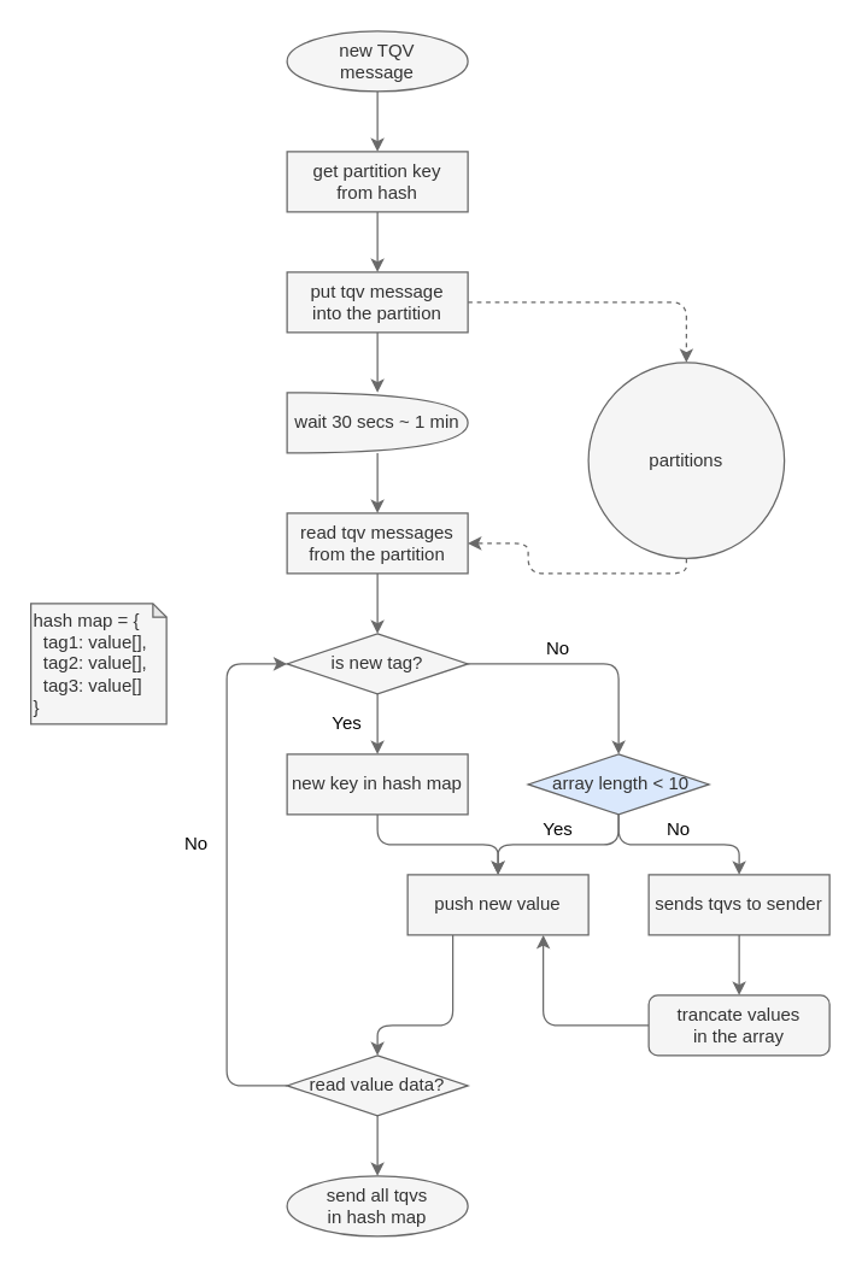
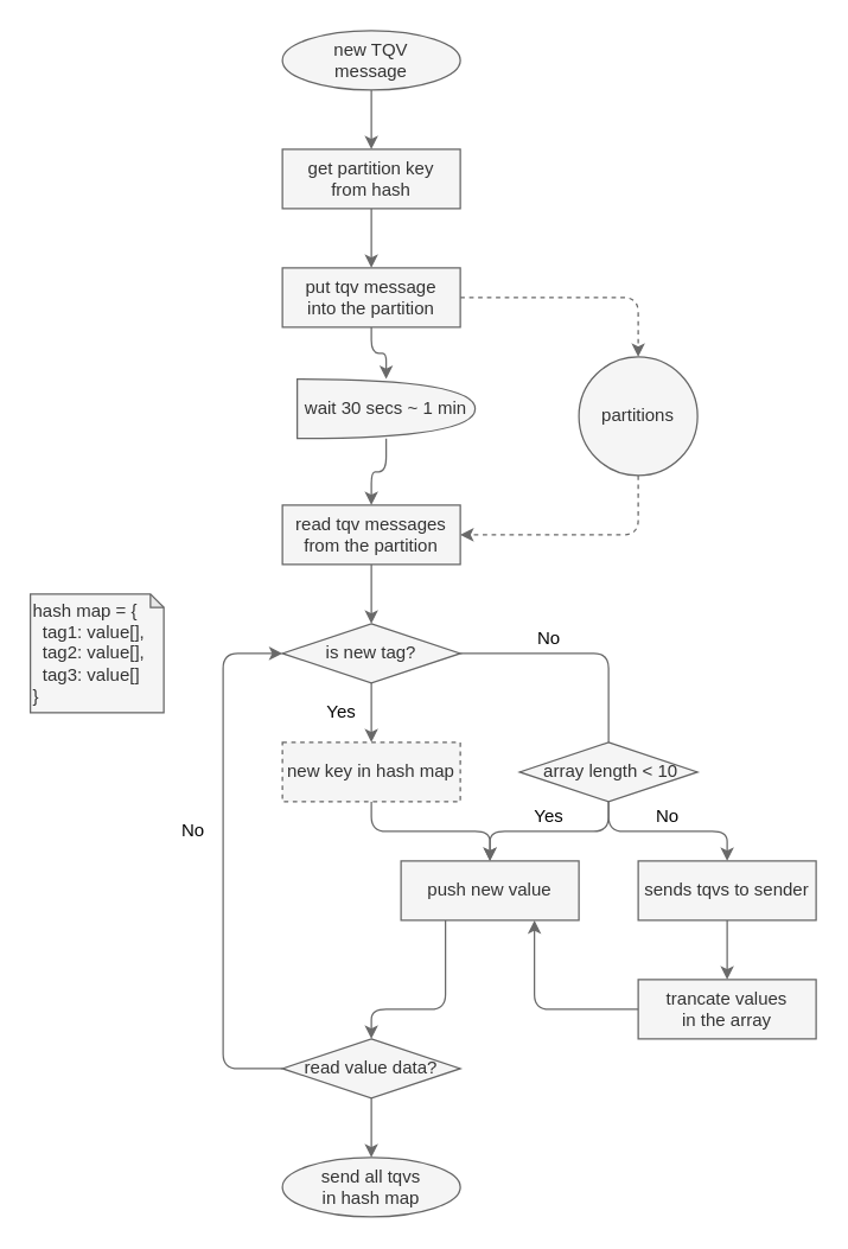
  <mxCell id="0" />
  <mxCell id="1" parent="0" />
  <mxCell id="2" style="edgeStyle=none;html=1;entryX=0.5;entryY=0;entryDx=0;entryDy=0;strokeColor=#696969;" edge="1" parent="1" source="3" target="5"><mxGeometry relative="1" as="geometry" /></mxCell>
  <mxCell id="3" value="new TQV&lt;br&gt;message" style="ellipse;whiteSpace=wrap;html=1;fillColor=#f5f5f5;fontColor=#333333;strokeColor=#666666;" vertex="1" parent="1"><mxGeometry x="190" y="20" width="120" height="40" as="geometry" /></mxCell>
  <mxCell id="4" style="edgeStyle=none;html=1;entryX=0.5;entryY=0;entryDx=0;entryDy=0;strokeColor=#696969;" edge="1" parent="1" source="5" target="8"><mxGeometry relative="1" as="geometry" /></mxCell>
  <mxCell id="5" value="get partition key&lt;br&gt;from hash" style="rounded=0;whiteSpace=wrap;html=1;fillColor=#f5f5f5;fontColor=#333333;strokeColor=#666666;" vertex="1" parent="1"><mxGeometry x="190" y="100" width="120" height="40" as="geometry" /></mxCell>
  <mxCell id="6" style="edgeStyle=orthogonalEdgeStyle;html=1;entryX=0.5;entryY=0;entryDx=0;entryDy=0;strokeColor=#696969;dashed=1;" edge="1" parent="1" source="8" target="14"><mxGeometry relative="1" as="geometry" /></mxCell>
  <mxCell id="7" style="edgeStyle=orthogonalEdgeStyle;html=1;strokeColor=#696969;" edge="1" parent="1" source="8" target="10"><mxGeometry relative="1" as="geometry" /></mxCell>
  <mxCell id="8" value="put tqv message&lt;br&gt;into the partition" style="rounded=0;whiteSpace=wrap;html=1;fillColor=#f5f5f5;fontColor=#333333;strokeColor=#666666;" vertex="1" parent="1"><mxGeometry x="190" y="180" width="120" height="40" as="geometry" /></mxCell>
  <mxCell id="9" style="edgeStyle=orthogonalEdgeStyle;html=1;entryX=0.5;entryY=0;entryDx=0;entryDy=0;strokeColor=#696969;" edge="1" parent="1" source="10" target="12"><mxGeometry relative="1" as="geometry" /></mxCell>
- <mxCell id="10" value="wait 30 secs ~ 1 min" style="shape=or;whiteSpace=wrap;html=1;fillColor=#f5f5f5;fontColor=#333333;strokeColor=#666666;" vertex="1" parent="1"><mxGeometry x="190" y="260" width="120" height="40" as="geometry" /></mxCell>
+ <mxCell id="10" value="wait 30 secs ~ 1 min" style="shape=or;whiteSpace=wrap;html=1;fillColor=#f5f5f5;fontColor=#333333;strokeColor=#666666;" vertex="1" parent="1"><mxGeometry x="200" y="255" width="120" height="40" as="geometry" /></mxCell>
  <mxCell id="11" style="edgeStyle=orthogonalEdgeStyle;html=1;entryX=0.5;entryY=0;entryDx=0;entryDy=0;labelBackgroundColor=#18141D;strokeColor=#696969;fontColor=#050505;" edge="1" parent="1" source="12" target="17"><mxGeometry relative="1" as="geometry" /></mxCell>
  <mxCell id="12" value="read tqv messages&lt;br&gt;from the partition" style="rounded=0;whiteSpace=wrap;html=1;fillColor=#f5f5f5;fontColor=#333333;strokeColor=#666666;" vertex="1" parent="1"><mxGeometry x="190" y="340" width="120" height="40" as="geometry" /></mxCell>
  <mxCell id="13" style="edgeStyle=orthogonalEdgeStyle;html=1;entryX=1;entryY=0.5;entryDx=0;entryDy=0;strokeColor=#696969;exitX=0.5;exitY=1;exitDx=0;exitDy=0;dashed=1;" edge="1" parent="1" source="14" target="12"><mxGeometry relative="1" as="geometry" /></mxCell>
- <mxCell id="14" value="partitions" style="ellipse;whiteSpace=wrap;html=1;aspect=fixed;fillColor=#f5f5f5;fontColor=#333333;strokeColor=#666666;" vertex="1" parent="1"><mxGeometry x="390" y="240" width="130" height="130" as="geometry" /></mxCell>
+ <mxCell id="14" value="partitions" style="ellipse;whiteSpace=wrap;html=1;aspect=fixed;fillColor=#f5f5f5;fontColor=#333333;strokeColor=#666666;" vertex="1" parent="1"><mxGeometry x="390" y="240" width="80" height="80" as="geometry" /></mxCell>
  <mxCell id="15" style="edgeStyle=orthogonalEdgeStyle;html=1;entryX=0.5;entryY=0;entryDx=0;entryDy=0;labelBackgroundColor=#18141D;strokeColor=#696969;fontColor=#050505;" edge="1" parent="1" source="17" target="19"><mxGeometry relative="1" as="geometry" /></mxCell>
- <mxCell id="16" style="edgeStyle=orthogonalEdgeStyle;html=1;entryX=0.5;entryY=0;entryDx=0;entryDy=0;labelBackgroundColor=#18141D;strokeColor=#696969;fontColor=#050505;" edge="1" parent="1" source="17" target="24"><mxGeometry relative="1" as="geometry"><mxPoint x="410" y="500" as="targetPoint" /></mxGeometry></mxCell>
+ <mxCell id="16" style="edgeStyle=orthogonalEdgeStyle;html=1;entryX=0.5;entryY=0;entryDx=0;entryDy=0;labelBackgroundColor=#18141D;strokeColor=#696969;fontColor=#050505;endArrow=none;" edge="1" parent="1" source="17" target="24"><mxGeometry relative="1" as="geometry"><mxPoint x="410" y="500" as="targetPoint" /></mxGeometry></mxCell>
  <mxCell id="17" value="is new tag?" style="rhombus;whiteSpace=wrap;html=1;fontColor=#333333;fillColor=#f5f5f5;strokeColor=#666666;" vertex="1" parent="1"><mxGeometry x="190" y="420" width="120" height="40" as="geometry" /></mxCell>
  <mxCell id="18" style="edgeStyle=orthogonalEdgeStyle;html=1;entryX=0.5;entryY=0;entryDx=0;entryDy=0;labelBackgroundColor=#18141D;strokeColor=#696969;fontColor=#050505;" edge="1" parent="1" source="19" target="26"><mxGeometry relative="1" as="geometry" /></mxCell>
- <mxCell id="19" value="new key in hash map" style="rounded=0;whiteSpace=wrap;html=1;fillColor=#f5f5f5;fontColor=#333333;strokeColor=#666666;" vertex="1" parent="1"><mxGeometry x="190" y="500" width="120" height="40" as="geometry" /></mxCell>
+ <mxCell id="19" value="new key in hash map" style="rounded=0;whiteSpace=wrap;html=1;fillColor=#f5f5f5;fontColor=#333333;strokeColor=#666666;dashed=1;" vertex="1" parent="1"><mxGeometry x="190" y="500" width="120" height="40" as="geometry" /></mxCell>
  <mxCell id="20" value="Yes" style="text;html=1;strokeColor=none;fillColor=none;align=center;verticalAlign=middle;whiteSpace=wrap;rounded=0;fontColor=#050505;" vertex="1" parent="1"><mxGeometry x="200" y="470" width="60" height="20" as="geometry" /></mxCell>
  <mxCell id="21" value="hash map = {&lt;br&gt;&amp;nbsp; tag1: value[],&lt;br&gt;&amp;nbsp; tag2: value[],&lt;br&gt;&amp;nbsp; tag3: value[]&lt;br&gt;}" style="shape=note;whiteSpace=wrap;html=1;backgroundOutline=1;darkOpacity=0.05;fontColor=#333333;fillColor=#f5f5f5;strokeColor=#666666;align=left;size=9;" vertex="1" parent="1"><mxGeometry x="20" y="400" width="90" height="80" as="geometry" /></mxCell>
  <mxCell id="22" style="edgeStyle=orthogonalEdgeStyle;html=1;entryX=0.5;entryY=0;entryDx=0;entryDy=0;labelBackgroundColor=#18141D;strokeColor=#696969;fontColor=#050505;" edge="1" parent="1" source="24" target="26"><mxGeometry relative="1" as="geometry" /></mxCell>
  <mxCell id="23" style="edgeStyle=orthogonalEdgeStyle;html=1;entryX=0.5;entryY=0;entryDx=0;entryDy=0;labelBackgroundColor=#18141D;strokeColor=#696969;fontColor=#050505;exitX=0.5;exitY=1;exitDx=0;exitDy=0;" edge="1" parent="1" source="24" target="30"><mxGeometry relative="1" as="geometry" /></mxCell>
- <mxCell id="24" value="&amp;nbsp;array length &amp;lt; 10" style="rhombus;whiteSpace=wrap;html=1;fontColor=#333333;fillColor=#dae8fc;strokeColor=#666666;" vertex="1" parent="1"><mxGeometry x="350" y="500" width="120" height="40" as="geometry" /></mxCell>
+ <mxCell id="24" value="&amp;nbsp;array length &amp;lt; 10" style="rhombus;whiteSpace=wrap;html=1;fontColor=#333333;fillColor=#f5f5f5;strokeColor=#666666;" vertex="1" parent="1"><mxGeometry x="350" y="500" width="120" height="40" as="geometry" /></mxCell>
  <mxCell id="25" style="edgeStyle=orthogonalEdgeStyle;html=1;entryX=0.5;entryY=0;entryDx=0;entryDy=0;labelBackgroundColor=#18141D;strokeColor=#696969;fontColor=#050505;exitX=0.25;exitY=1;exitDx=0;exitDy=0;" edge="1" parent="1" source="26" target="36"><mxGeometry relative="1" as="geometry"><Array as="points"><mxPoint x="300" y="680" /><mxPoint x="250" y="680" /></Array></mxGeometry></mxCell>
  <mxCell id="26" value="push new value" style="rounded=0;whiteSpace=wrap;html=1;fillColor=#f5f5f5;fontColor=#333333;strokeColor=#666666;" vertex="1" parent="1"><mxGeometry x="270" y="580" width="120" height="40" as="geometry" /></mxCell>
  <mxCell id="27" value="Yes" style="text;html=1;strokeColor=none;fillColor=none;align=center;verticalAlign=middle;whiteSpace=wrap;rounded=0;fontColor=#050505;" vertex="1" parent="1"><mxGeometry x="340" y="540" width="60" height="20" as="geometry" /></mxCell>
  <mxCell id="28" value="No" style="text;html=1;strokeColor=none;fillColor=none;align=center;verticalAlign=middle;whiteSpace=wrap;rounded=0;fontColor=#050505;" vertex="1" parent="1"><mxGeometry x="340" y="420" width="60" height="20" as="geometry" /></mxCell>
  <mxCell id="29" style="edgeStyle=orthogonalEdgeStyle;html=1;labelBackgroundColor=#18141D;strokeColor=#696969;fontColor=#050505;" edge="1" parent="1" source="30" target="33"><mxGeometry relative="1" as="geometry" /></mxCell>
  <mxCell id="30" value="sends tqvs to sender" style="rounded=0;whiteSpace=wrap;html=1;fillColor=#f5f5f5;fontColor=#333333;strokeColor=#666666;" vertex="1" parent="1"><mxGeometry x="430" y="580" width="120" height="40" as="geometry" /></mxCell>
  <mxCell id="31" value="No" style="text;html=1;strokeColor=none;fillColor=none;align=center;verticalAlign=middle;whiteSpace=wrap;rounded=0;fontColor=#050505;" vertex="1" parent="1"><mxGeometry x="420" y="540" width="60" height="20" as="geometry" /></mxCell>
  <mxCell id="32" style="edgeStyle=orthogonalEdgeStyle;html=1;labelBackgroundColor=#18141D;strokeColor=#696969;fontColor=#050505;entryX=0.75;entryY=1;entryDx=0;entryDy=0;" edge="1" parent="1" source="33" target="26"><mxGeometry relative="1" as="geometry"><Array as="points"><mxPoint x="360" y="680" /></Array></mxGeometry></mxCell>
- <mxCell id="33" value="trancate values&lt;br&gt;in the array" style="whiteSpace=wrap;html=1;fillColor=#f5f5f5;fontColor=#333333;strokeColor=#666666;rounded=1;" vertex="1" parent="1"><mxGeometry x="430" y="660" width="120" height="40" as="geometry" /></mxCell>
+ <mxCell id="33" value="trancate values&lt;br&gt;in the array" style="rounded=0;whiteSpace=wrap;html=1;fillColor=#f5f5f5;fontColor=#333333;strokeColor=#666666;" vertex="1" parent="1"><mxGeometry x="430" y="660" width="120" height="40" as="geometry" /></mxCell>
  <mxCell id="34" style="edgeStyle=orthogonalEdgeStyle;html=1;entryX=0;entryY=0.5;entryDx=0;entryDy=0;labelBackgroundColor=#18141D;strokeColor=#696969;fontColor=#050505;exitX=0;exitY=0.5;exitDx=0;exitDy=0;" edge="1" parent="1" source="36" target="17"><mxGeometry relative="1" as="geometry"><Array as="points"><mxPoint x="150" y="720" /><mxPoint x="150" y="440" /></Array></mxGeometry></mxCell>
  <mxCell id="35" style="edgeStyle=orthogonalEdgeStyle;html=1;entryX=0.5;entryY=0;entryDx=0;entryDy=0;labelBackgroundColor=#18141D;strokeColor=#696969;fontColor=#050505;" edge="1" parent="1" source="36" target="38"><mxGeometry relative="1" as="geometry" /></mxCell>
  <mxCell id="36" value="read value data?" style="rhombus;whiteSpace=wrap;html=1;fontColor=#333333;fillColor=#f5f5f5;strokeColor=#666666;" vertex="1" parent="1"><mxGeometry x="190" y="700" width="120" height="40" as="geometry" /></mxCell>
  <mxCell id="37" value="No" style="text;html=1;strokeColor=none;fillColor=none;align=center;verticalAlign=middle;whiteSpace=wrap;rounded=0;fontColor=#050505;" vertex="1" parent="1"><mxGeometry x="100" y="550" width="60" height="20" as="geometry" /></mxCell>
  <mxCell id="38" value="send all tqvs&lt;br&gt;in hash map" style="ellipse;whiteSpace=wrap;html=1;fillColor=#f5f5f5;fontColor=#333333;strokeColor=#666666;" vertex="1" parent="1"><mxGeometry x="190" y="780" width="120" height="40" as="geometry" /></mxCell>
